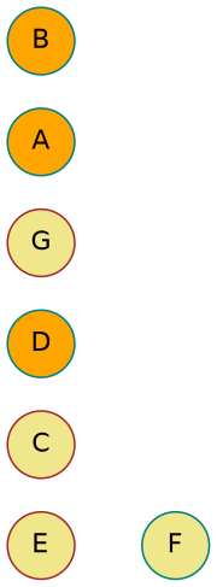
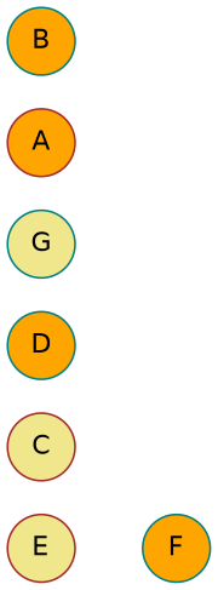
  graph {
    mindist=.1
    rankdir=LR
    node [color=teal fillcolor=orange fontname=Helvetica margin=0 shape=circle style=filled]
    edge [style=invis]
    E [color=brown fillcolor=khaki]
-   F [fillcolor=khaki]
+   F
    C [color=brown fillcolor=khaki]
    D
-   G [color=brown fillcolor=khaki]
-   A
+   G [fillcolor=khaki]
+   A [color=brown]
    B
    subgraph sub_1 {
      E
      F
    }
    E -- F
    F -- F
  }
